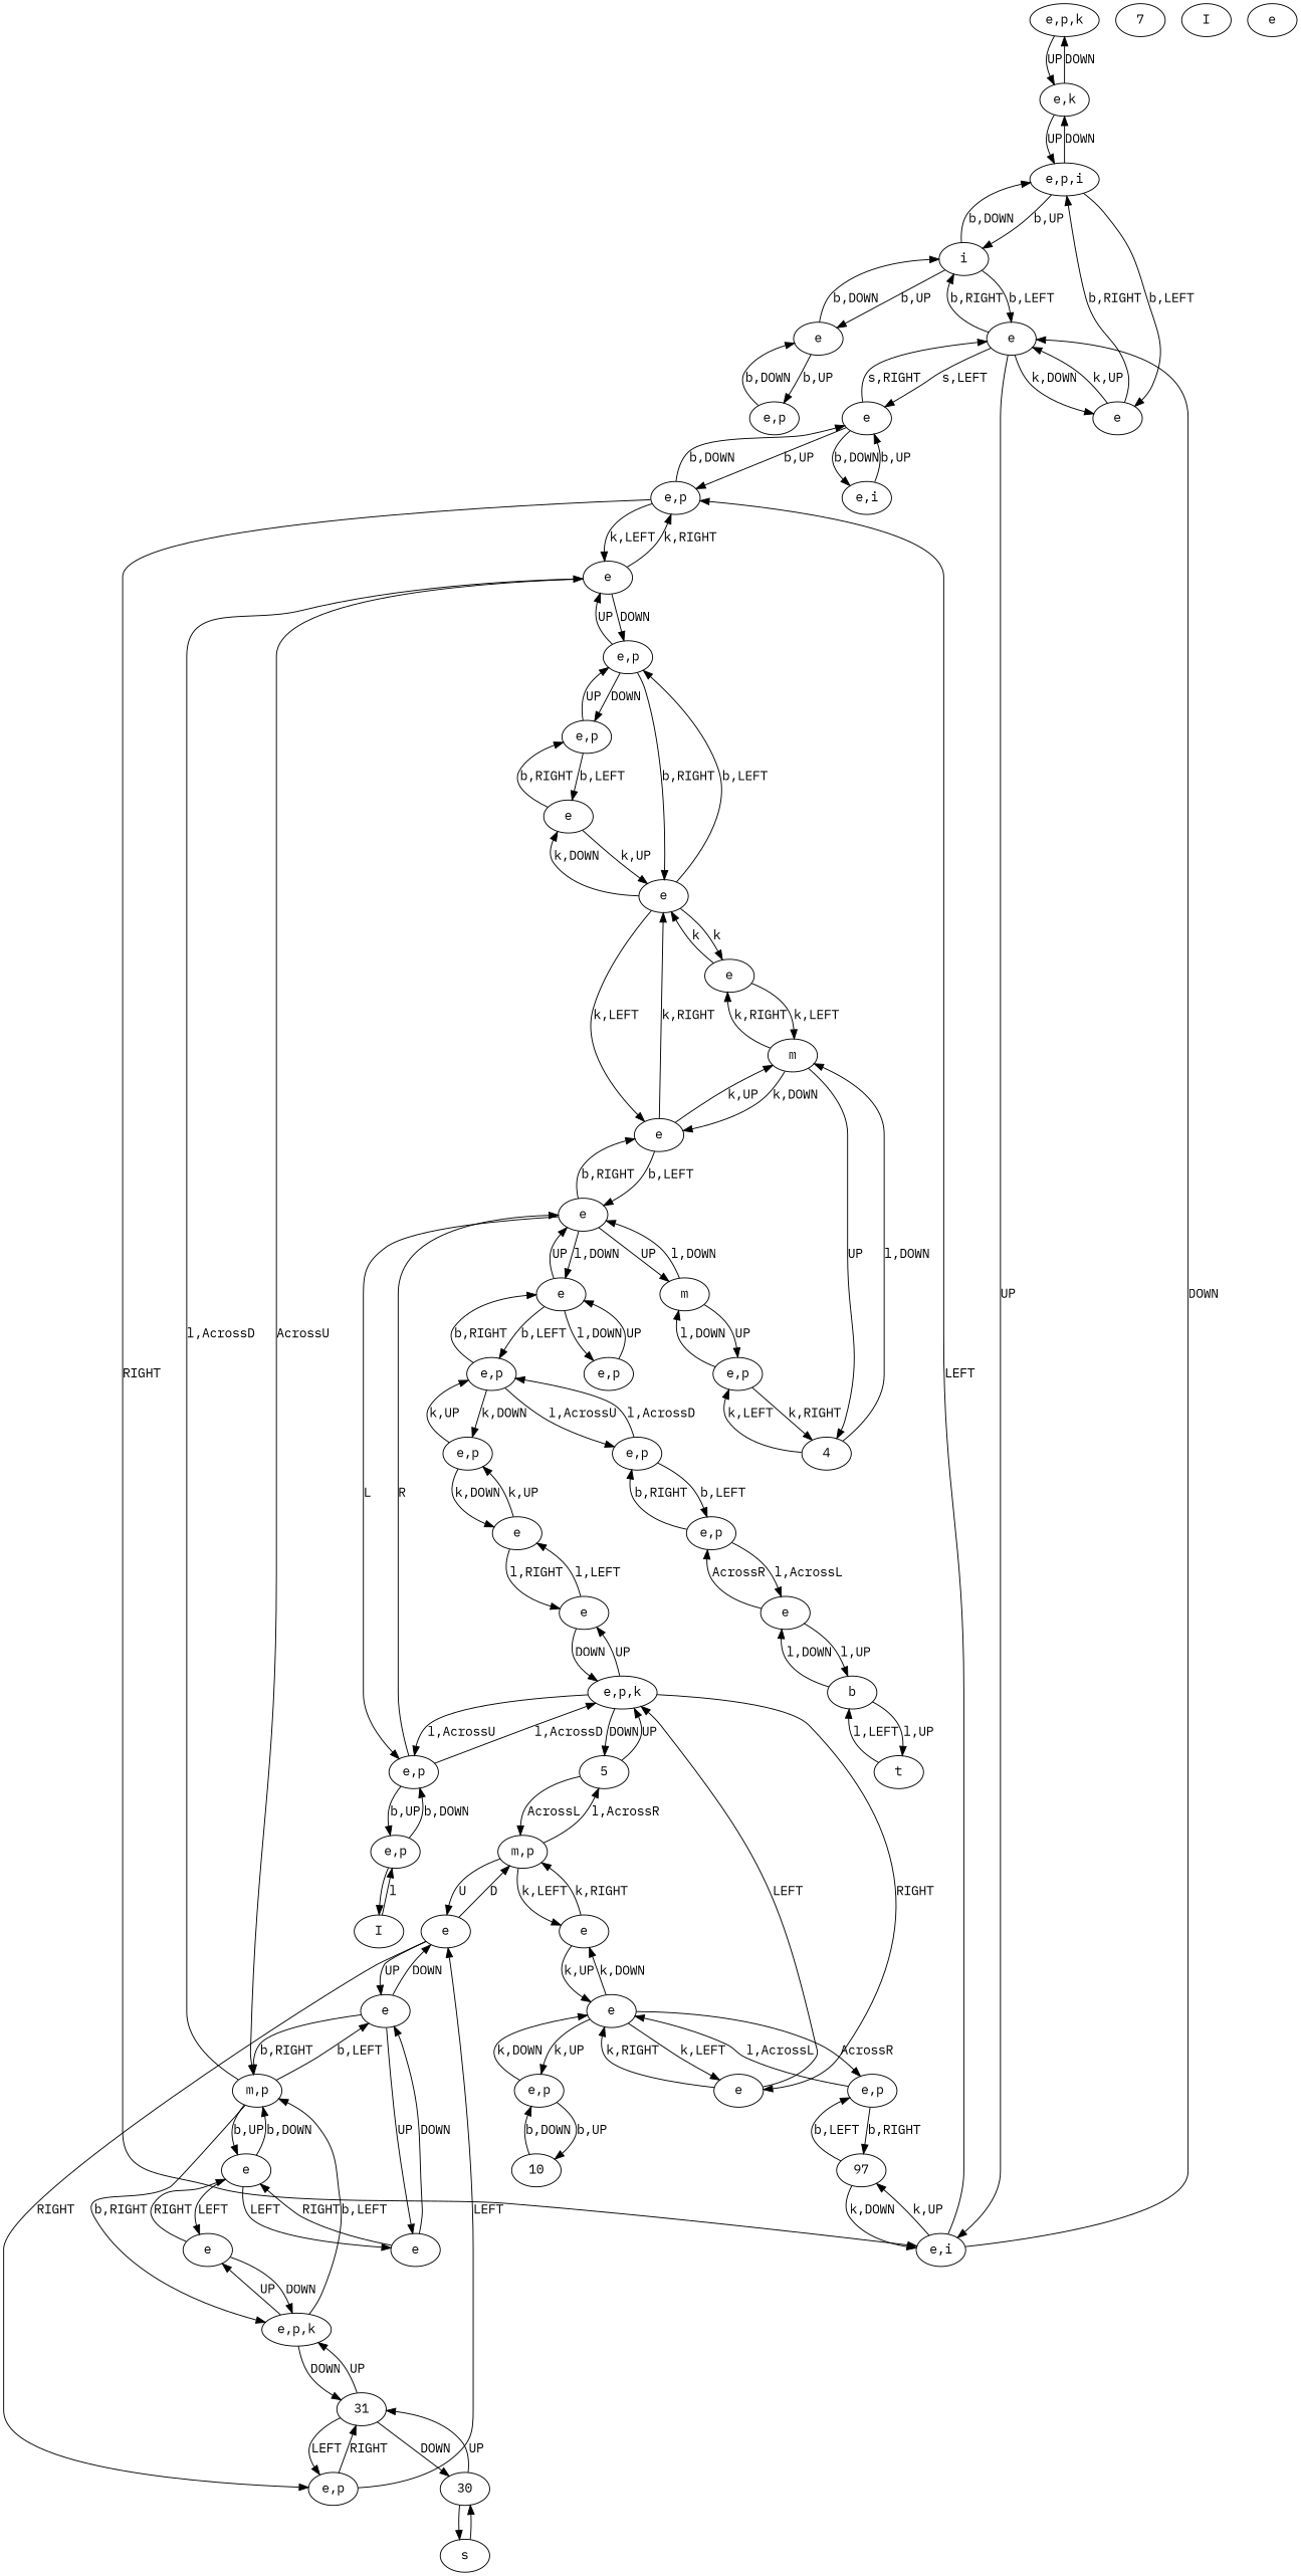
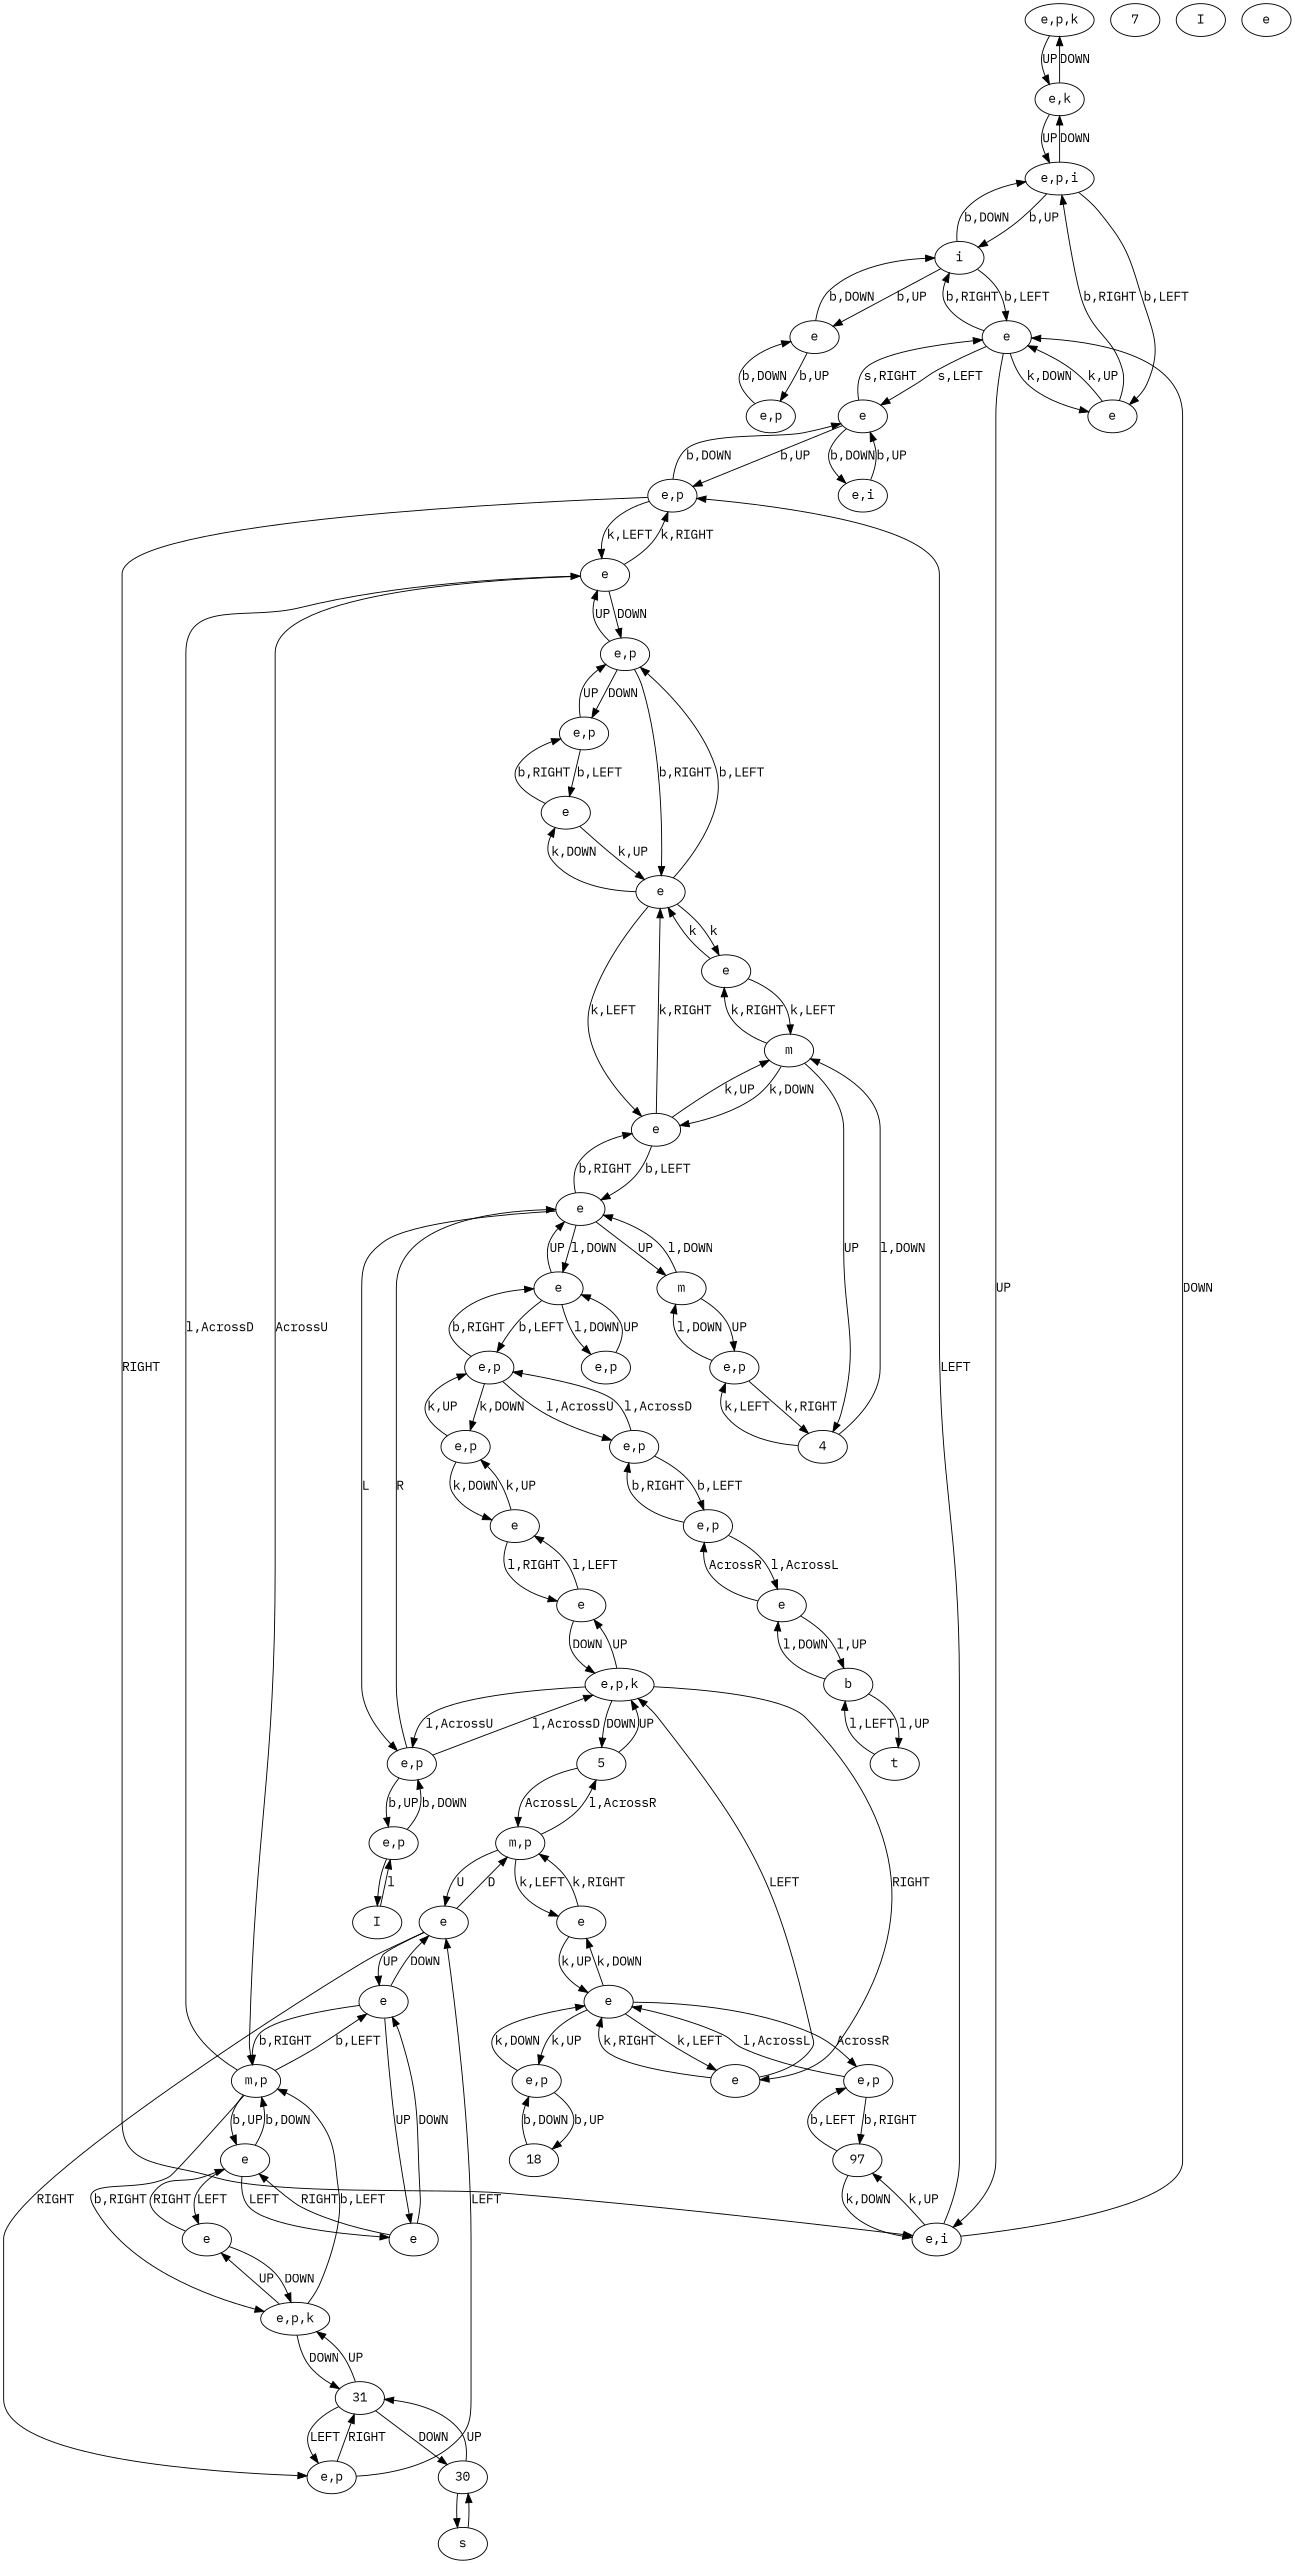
  digraph {
    fontname="IBM Plex Mono"
    node [fontname="IBM Plex Mono"]
    edge [fontname="IBM Plex Mono"]
    n1 [label="e,p,k"]
    n2 [label="e,k"]
    n3 [label="e,p,i"]
    n4 [label="e,p"]
    n5 [label=e]
    n6 [label=e]
    n7 [label="e,i"]
    n8 [label="m,p"]
    n9 [label="e,p"]
    n10 [label=e]
    n11 [label="e,i"]
    n12 [label=97]
    n13 [label="e,p,k"]
    n14 [label=e]
    n15 [label=e]
    n16 [label=e]
    n17 [label="e,p"]
    n18 [label=e]
    n19 [label=e]
    n20 [label=m]
    n21 [label=e]
    n22 [label=e]
    n23 [label="e,p"]
    n24 [label=m]
    n25 [label=e]
    4
    n27 [label="e,p"]
    n28 [label="e,p,k"]
    5
    n30 [label=e]
    n31 [label=e]
    n32 [label="m,p"]
    n33 [label=e]
    n34 [label=e]
    7
    n36 [label=I]
    n37 [label=I]
    n38 [label="e,p"]
    n39 [label=t]
    n40 [label=b]
    n41 [label=e]
    n42 [label="e,p"]
    n43 [label=e]
    n44 [label="e,p"]
    n45 [label="e,p"]
    n46 [label=e]
    n47 [label=i]
    n48 [label=e]
    n49 [label="e,p"]
    n50 [label="e,p"]
    n51 [label="e,p"]
-   18 [label=10]
+   18
    n53 [label=e]
    n54 [label="e,p"]
    n55 [label=s]
    30
    31
    n58 [label="e,p"]
    n59 [label=e]
    n60 [label=e]
    n61 [label=e]
    n62 [label="e,p"]
    n1 -> n2 [label=UP]
    n2 -> n1 [label=DOWN]
    n2 -> n3 [label=UP]
    n3 -> n2 [label=DOWN]
    n3 -> n46 [label="b,LEFT"]
    n3 -> n47 [label="b,UP"]
    n4 -> n5 [label="k,LEFT"]
    n4 -> n6 [label="b,DOWN"]
    n4 -> n7 [label=RIGHT]
    n5 -> n4 [label="k,RIGHT"]
    n5 -> n8 [label=AcrossU]
    n5 -> n9 [label=DOWN]
    n6 -> n4 [label="b,UP"]
    n6 -> n10 [label="s,RIGHT"]
    n6 -> n11 [label="b,DOWN"]
    n7 -> n4 [label=LEFT]
    n7 -> n10 [label=DOWN]
    n7 -> n12 [label="k,UP"]
    n8 -> n5 [label="l,AcrossD"]
    n8 -> n13 [label="b,RIGHT"]
    n8 -> n14 [label="b,LEFT"]
    n8 -> n15 [label="b,UP"]
    n9 -> n5 [label=UP]
    n9 -> n16 [label="b,RIGHT"]
    n9 -> n17 [label=DOWN]
    n10 -> n6 [label="s,LEFT"]
    n10 -> n7 [label=UP]
    n10 -> n46 [label="k,DOWN"]
    n10 -> n47 [label="b,RIGHT"]
    n11 -> n6 [label="b,UP"]
    n12 -> n7 [label="k,DOWN"]
    n12 -> n50 [label="b,LEFT"]
    n13 -> n8 [label="b,LEFT"]
    n13 -> 31 [label=DOWN]
    n13 -> n59 [label=UP]
    n14 -> n8 [label="b,RIGHT"]
    n14 -> n33 [label=DOWN]
    n14 -> n60 [label=UP]
    n15 -> n8 [label="b,DOWN"]
    n15 -> n59 [label=LEFT]
    n15 -> n60 [label=LEFT]
    n16 -> n9 [label="b,LEFT"]
    n16 -> n18 [label="k,LEFT"]
    n16 -> n21 [label="k,DOWN"]
    n16 -> n22 [label=k]
    n17 -> n9 [label=UP]
    n17 -> n21 [label="b,LEFT"]
    n18 -> n16 [label="k,RIGHT"]
    n18 -> n19 [label="b,LEFT"]
    n18 -> n20 [label="k,UP"]
    n19 -> n18 [label="b,RIGHT"]
    n19 -> n23 [label=L]
    n19 -> n24 [label=UP]
    n19 -> n25 [label="l,DOWN"]
    n20 -> n18 [label="k,DOWN"]
    n20 -> n22 [label="k,RIGHT"]
    n20 -> 4 [label=UP]
    n21 -> n16 [label="k,UP"]
    n21 -> n17 [label="b,RIGHT"]
    n22 -> n16 [label=k]
    n22 -> n20 [label="k,LEFT"]
    n23 -> n19 [label=R]
    n23 -> n28 [label="l,AcrossD"]
    n23 -> n38 [label="b,UP"]
    n24 -> n19 [label="l,DOWN"]
    n24 -> n27 [label=UP]
    n25 -> n19 [label=UP]
    n25 -> n44 [label="b,LEFT"]
    n25 -> n54 [label="l,DOWN"]
    4 -> n20 [label="l,DOWN"]
    4 -> n27 [label="k,LEFT"]
    n27 -> n24 [label="l,DOWN"]
    n27 -> 4 [label="k,RIGHT"]
    n28 -> n23 [label="l,AcrossU"]
    n28 -> 5 [label=DOWN]
    n28 -> n30 [label=RIGHT]
    n28 -> n31 [label=UP]
    5 -> n28 [label=UP]
    5 -> n32 [label=AcrossL]
    n30 -> n28 [label=LEFT]
    n30 -> n48 [label="k,RIGHT"]
    n31 -> n28 [label=DOWN]
    n31 -> n43 [label="l,LEFT"]
    n32 -> 5 [label="l,AcrossR"]
    n32 -> n33 [label=U]
    n32 -> n34 [label="k,LEFT"]
    n33 -> n14 [label=UP]
    n33 -> n32 [label=D]
    n33 -> n58 [label=RIGHT]
    n34 -> n32 [label="k,RIGHT"]
    n34 -> n48 [label="k,UP"]
    n37 -> n38 [label=l]
    n38 -> n23 [label="b,DOWN"]
    n38 -> n37
    n39 -> n40 [label="l,LEFT"]
    n40 -> n39 [label="l,UP"]
    n40 -> n41 [label="l,DOWN"]
    n41 -> n40 [label="l,UP"]
    n41 -> n51 [label=AcrossR]
    n42 -> n43 [label="k,DOWN"]
    n42 -> n44 [label="k,UP"]
    n43 -> n31 [label="l,RIGHT"]
    n43 -> n42 [label="k,UP"]
    n44 -> n25 [label="b,RIGHT"]
    n44 -> n42 [label="k,DOWN"]
    n44 -> n45 [label="l,AcrossU"]
    n45 -> n44 [label="l,AcrossD"]
    n45 -> n51 [label="b,LEFT"]
    n46 -> n3 [label="b,RIGHT"]
    n46 -> n10 [label="k,UP"]
    n47 -> n3 [label="b,DOWN"]
    n47 -> n10 [label="b,LEFT"]
    n47 -> n61 [label="b,UP"]
    n48 -> n30 [label="k,LEFT"]
    n48 -> n34 [label="k,DOWN"]
    n48 -> n49 [label="k,UP"]
    n48 -> n50 [label=AcrossR]
    n49 -> n48 [label="k,DOWN"]
    n49 -> 18 [label="b,UP"]
    n50 -> n12 [label="b,RIGHT"]
    n50 -> n48 [label="l,AcrossL"]
    n51 -> n41 [label="l,AcrossL"]
    n51 -> n45 [label="b,RIGHT"]
    18 -> n49 [label="b,DOWN"]
    n54 -> n25 [label=UP]
    n55 -> 30
    30 -> n55
    30 -> 31 [label=UP]
    31 -> n13 [label=UP]
    31 -> 30 [label=DOWN]
    31 -> n58 [label=LEFT]
    n58 -> n33 [label=LEFT]
    n58 -> 31 [label=RIGHT]
    n59 -> n13 [label=DOWN]
    n59 -> n15 [label=RIGHT]
    n60 -> n14 [label=DOWN]
    n60 -> n15 [label=RIGHT]
    n61 -> n47 [label="b,DOWN"]
    n61 -> n62 [label="b,UP"]
    n62 -> n61 [label="b,DOWN"]
  }
